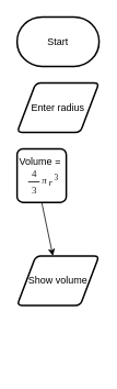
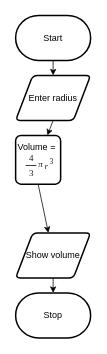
  <mxCell id="0" />
  <mxCell id="1" parent="0" />
+ <mxCell id="2" style="edgeStyle=none;html=1;exitX=0.5;exitY=1;exitDx=0;exitDy=0;exitPerimeter=0;fontSize=12;" edge="1" parent="1" source="3" target="5"><mxGeometry relative="1" as="geometry" /></mxCell>
  <mxCell id="3" value="Start" style="strokeWidth=2;html=1;shape=mxgraph.flowchart.terminator;whiteSpace=wrap;" vertex="1" parent="1"><mxGeometry x="20" y="20" width="100" height="60" as="geometry" /></mxCell>
+ <mxCell id="4" style="edgeStyle=none;html=1;exitX=0.5;exitY=1;exitDx=0;exitDy=0;fontSize=12;" edge="1" parent="1" source="5" target="7"><mxGeometry relative="1" as="geometry" /></mxCell>
  <mxCell id="5" value="Enter radius" style="shape=parallelogram;html=1;strokeWidth=2;perimeter=parallelogramPerimeter;whiteSpace=wrap;rounded=1;arcSize=12;size=0.23;" vertex="1" parent="1"><mxGeometry x="20" y="100" width="100" height="60" as="geometry" /></mxCell>
  <mxCell id="6" style="edgeStyle=none;html=1;exitX=0.5;exitY=1;exitDx=0;exitDy=0;fontSize=12;" edge="1" parent="1" source="7" target="9"><mxGeometry relative="1" as="geometry" /></mxCell>
  <mxCell id="7" value="Volume =&lt;font style=&quot;font-size: 12px&quot;&gt;&amp;nbsp;&lt;div class=&quot;lr-fy-eq-elem eiuJYe&quot; style=&quot;display: inline-block ; position: relative ; transition: 0.05s ease-in-out 0s ; color: rgb(32 , 33 , 36) ; font-family: &amp;#34;stixgeneral&amp;#34; , &amp;#34;georgia&amp;#34; ; background-color: rgb(255 , 255 , 255) ; margin-left: 5px ; margin-top: 0px ; margin-bottom: 0px&quot;&gt;&lt;div class=&quot;lr-fy-eq-elem&quot; style=&quot;vertical-align: middle ; display: inline-block ; position: relative ; transition: 0.05s ease-in-out 0s&quot;&gt;&lt;div class=&quot;lr-fy-eq-elem&quot; style=&quot;display: inline-block ; position: relative ; transition: 0.05s ease-in-out 0s ; text-align: center ; vertical-align: middle&quot;&gt;&lt;div class=&quot;lr-fy-ecv lr-fy-eq-elem&quot; style=&quot;display: inline-block ; position: relative ; transition: 0.05s ease-in-out 0s ; font-family: &amp;#34;stixgeneral&amp;#34; , &amp;#34;times&amp;#34; , &amp;#34;times new roman&amp;#34; , serif&quot;&gt;4&lt;/div&gt;&lt;div class=&quot;lr-fy-eq-add&quot; style=&quot;width: 14px ; height: 1px ; background-color: black ; margin-top: 2px ; margin-bottom: 2px&quot;&gt;&lt;/div&gt;&lt;div class=&quot;lr-fy-ecv lr-fy-eq-elem&quot; style=&quot;display: inline-block ; position: relative ; transition: 0.05s ease-in-out 0s ; font-family: &amp;#34;stixgeneral&amp;#34; , &amp;#34;times&amp;#34; , &amp;#34;times new roman&amp;#34; , serif&quot;&gt;3&lt;/div&gt;&lt;/div&gt;&lt;div class=&quot;lr-fy-eq-elem lr-fy-eq-add&quot; style=&quot;display: inline-block ; position: relative ; transition: 0.05s ease-in-out 0s ; margin-left: 0.2em&quot;&gt;&lt;/div&gt;&lt;div class=&quot;lr-fy-ecl lr-fy-eq-elem&quot; style=&quot;display: inline-block ; position: relative ; transition: 0.05s ease-in-out 0s ; font-style: italic&quot;&gt;π&lt;/div&gt;&lt;/div&gt;&lt;div class=&quot;lr-fy-eq-elem lr-fy-eq-add&quot; style=&quot;vertical-align: middle ; display: inline-block ; position: relative ; transition: 0.05s ease-in-out 0s ; margin-left: 0.2em&quot;&gt;&lt;/div&gt;&lt;div class=&quot;lr-fy-eq-elem&quot; style=&quot;display: inline-block ; position: relative ; transition: 0.05s ease-in-out 0s&quot;&gt;&lt;div class=&quot;lr-fy-el lr-fy-eq-elem&quot; style=&quot;vertical-align: middle ; display: inline-block ; position: relative ; transition: 0.05s ease-in-out 0s ; margin: -4px ; padding: 4px ; font-style: italic ; cursor: pointer&quot;&gt;r&lt;/div&gt;&lt;div class=&quot;lr-fy-ecv lr-fy-eq-elem&quot; style=&quot;display: inline-block ; position: relative ; transition: 0.05s ease-in-out 0s ; font-family: &amp;#34;stixgeneral&amp;#34; , &amp;#34;times&amp;#34; , &amp;#34;times new roman&amp;#34; , serif ; margin-left: 0.15em&quot;&gt;&lt;sup&gt;3&lt;/sup&gt;&lt;/div&gt;&lt;/div&gt;&lt;/div&gt;&lt;/font&gt;" style="rounded=1;whiteSpace=wrap;html=1;absoluteArcSize=1;arcSize=14;strokeWidth=2;" vertex="1" parent="1"><mxGeometry x="20" y="180" width="60" height="65" as="geometry" /></mxCell>
+ <mxCell id="8" style="edgeStyle=none;html=1;exitX=0.5;exitY=1;exitDx=0;exitDy=0;fontSize=12;" edge="1" parent="1" source="9" target="10"><mxGeometry relative="1" as="geometry" /></mxCell>
  <mxCell id="9" value="Show volume" style="shape=parallelogram;html=1;strokeWidth=2;perimeter=parallelogramPerimeter;whiteSpace=wrap;rounded=1;arcSize=12;size=0.23;fontSize=12;" vertex="1" parent="1"><mxGeometry x="20" y="310" width="100" height="60" as="geometry" /></mxCell>
+ <mxCell id="10" value="Stop" style="strokeWidth=2;html=1;shape=mxgraph.flowchart.terminator;whiteSpace=wrap;fontSize=12;" vertex="1" parent="1"><mxGeometry x="20" y="390" width="100" height="60" as="geometry" /></mxCell>
